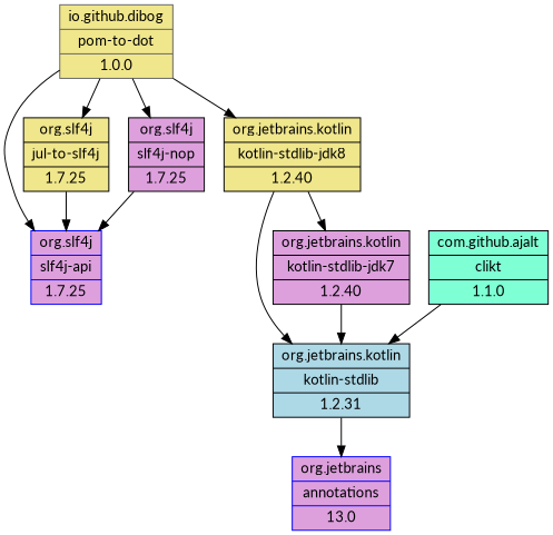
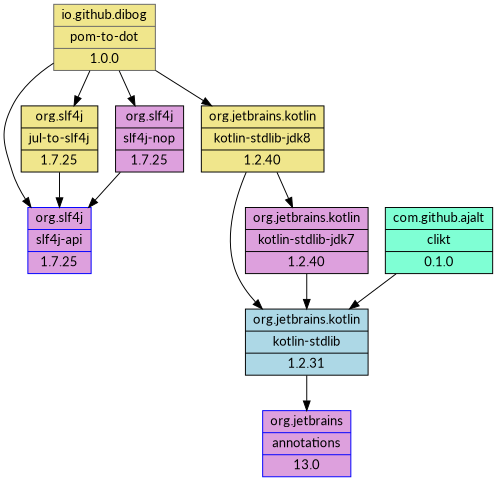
  digraph {
    fontname=Lato
    node [color=black fillcolor=plum fontname=Lato shape=record style=filled]
    edge [fontname=Lato]
    n1 [color=gray40 fillcolor=khaki label="{ io.github.dibog | pom-to-dot | 1.0.0 }"]
    n2 [color=blue label="{ org.slf4j | slf4j-api | 1.7.25 }"]
    n3 [fillcolor=khaki label="{ org.slf4j | jul-to-slf4j | 1.7.25 }"]
    n4 [label="{ org.slf4j | slf4j-nop | 1.7.25 }"]
    n5 [fillcolor=khaki label="{ org.jetbrains.kotlin | kotlin-stdlib-jdk8 | 1.2.40 }"]
-   n6 [fillcolor=aquamarine label="{ com.github.ajalt | clikt | 1.1.0 }"]
+   n6 [fillcolor=aquamarine label="{ com.github.ajalt | clikt | 0.1.0 }"]
    n7 [fillcolor=lightblue label="{ org.jetbrains.kotlin | kotlin-stdlib | 1.2.31 }"]
    n8 [label="{ org.jetbrains.kotlin | kotlin-stdlib-jdk7 | 1.2.40 }"]
    n9 [color=blue label="{ org.jetbrains | annotations | 13.0 }"]
    n1 -> n2
    n1 -> n3
    n1 -> n4
    n1 -> n5
    n3 -> n2
    n4 -> n2
    n5 -> n7
    n5 -> n8
    n6 -> n7
    n7 -> n9
    n8 -> n7
  }
